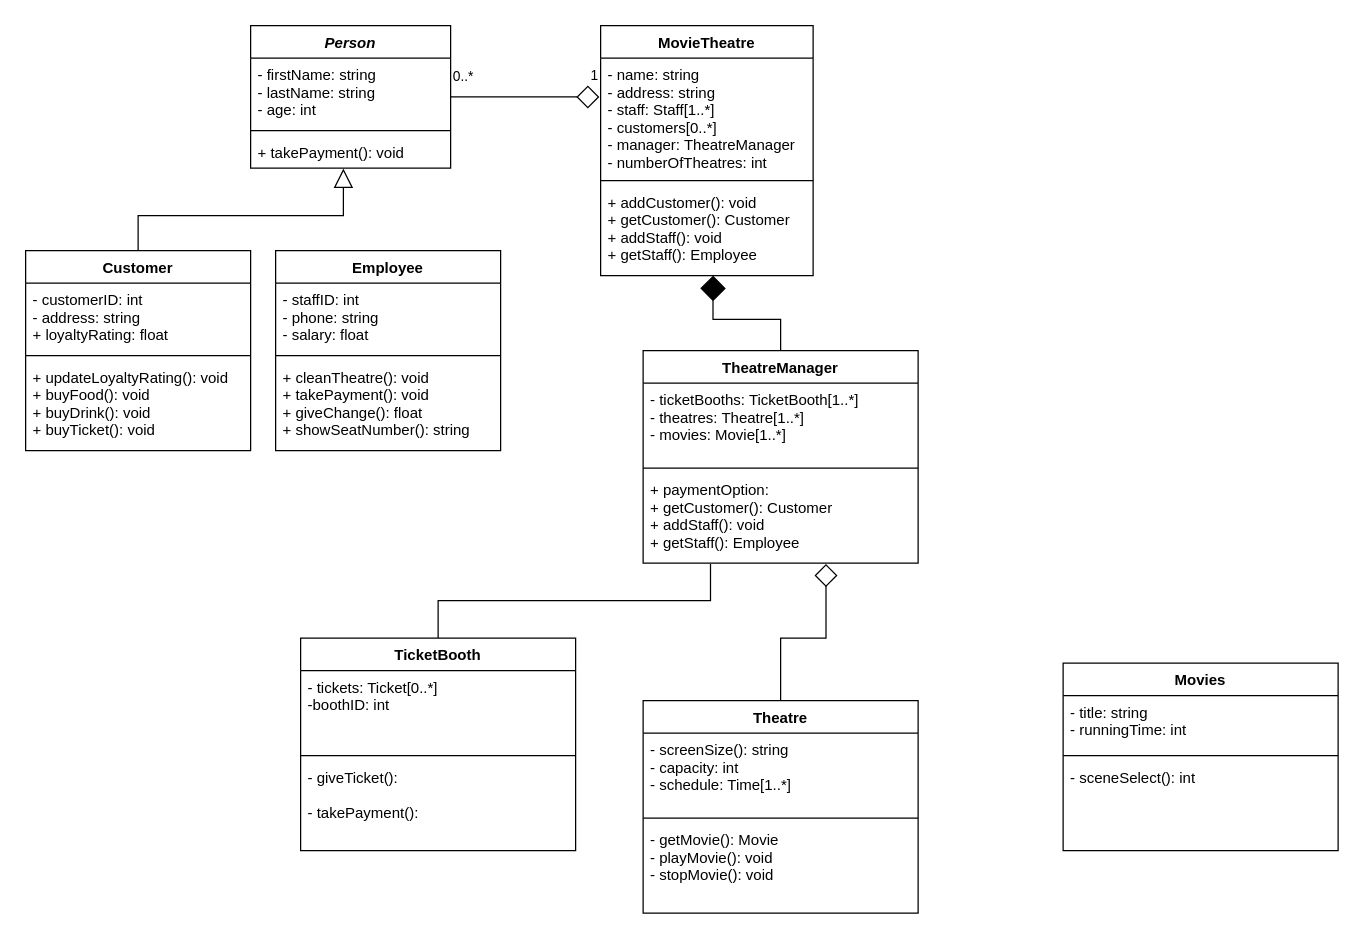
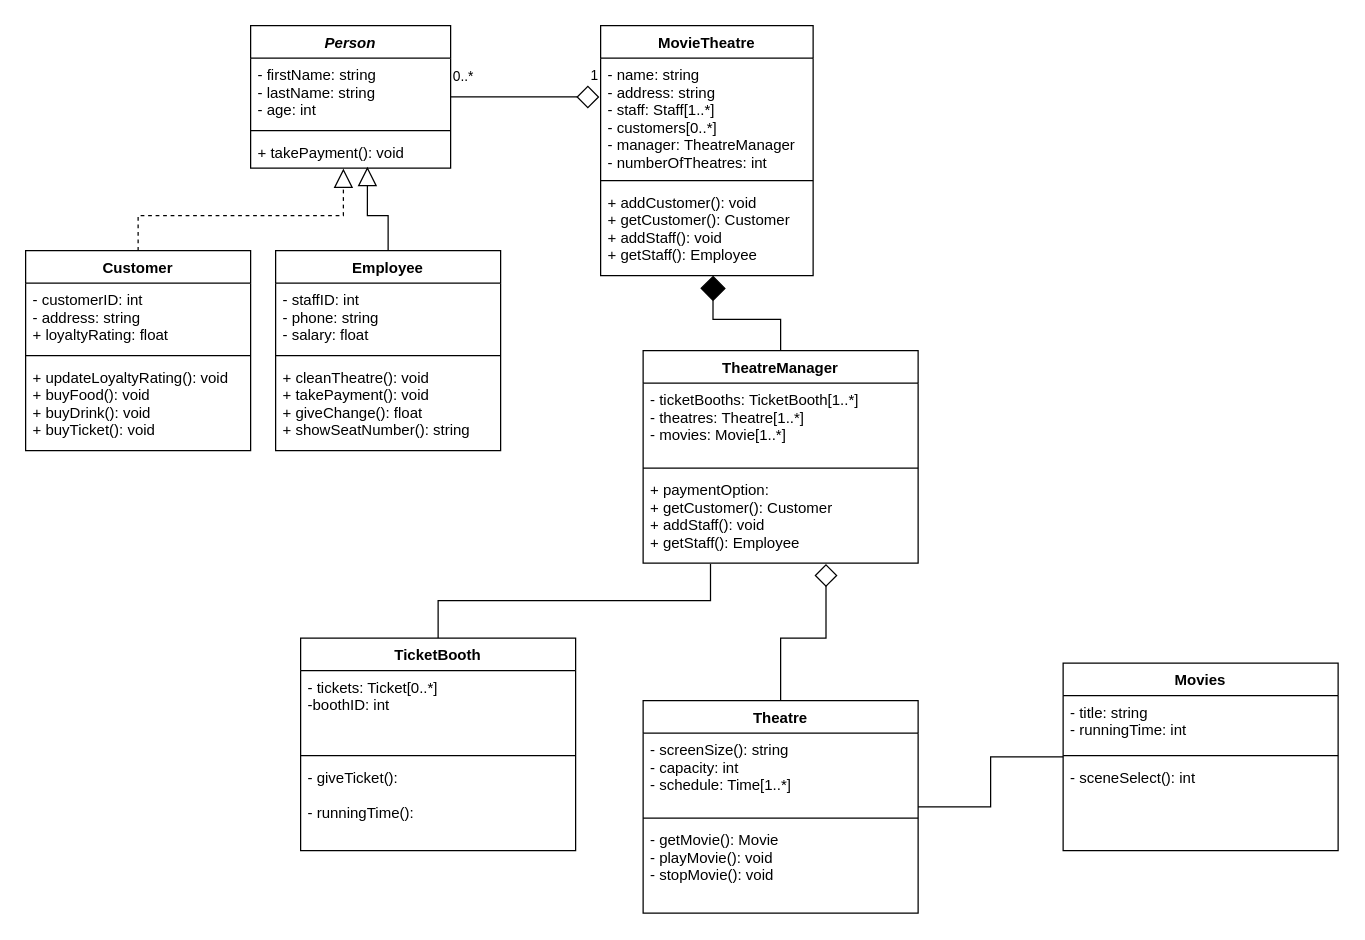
  <mxCell id="0" />
  <mxCell id="1" parent="0" />
  <mxCell id="2" style="edgeStyle=orthogonalEdgeStyle;rounded=0;orthogonalLoop=1;jettySize=auto;html=1;exitX=1;exitY=0.5;exitDx=0;exitDy=0;entryX=-0.006;entryY=0.331;entryDx=0;entryDy=0;entryPerimeter=0;startSize=10;endArrow=diamond;endFill=0;endSize=16;" edge="1" parent="1" source="5" target="20"><mxGeometry relative="1" as="geometry" /></mxCell>
  <mxCell id="3" value="0..*" style="edgeLabel;html=1;align=center;verticalAlign=middle;resizable=0;points=[];" vertex="1" connectable="0" parent="2"><mxGeometry x="-0.851" y="-1" relative="1" as="geometry"><mxPoint y="-18" as="offset" /></mxGeometry></mxCell>
  <mxCell id="4" value="1" style="edgeLabel;html=1;align=center;verticalAlign=middle;resizable=0;points=[];" vertex="1" connectable="0" parent="2"><mxGeometry x="0.858" y="-1" relative="1" as="geometry"><mxPoint x="3.94" y="-18.12" as="offset" /></mxGeometry></mxCell>
  <mxCell id="5" value="Person" style="swimlane;fontStyle=3;align=center;verticalAlign=top;childLayout=stackLayout;horizontal=1;startSize=26;horizontalStack=0;resizeParent=1;resizeParentMax=0;resizeLast=0;collapsible=1;marginBottom=0;" vertex="1" parent="1"><mxGeometry x="200" y="20" width="160" height="114" as="geometry" /></mxCell>
  <mxCell id="6" value="- firstName: string&#10;- lastName: string&#10;- age: int&#10;" style="text;strokeColor=none;fillColor=none;align=left;verticalAlign=top;spacingLeft=4;spacingRight=4;overflow=hidden;rotatable=0;points=[[0,0.5],[1,0.5]];portConstraint=eastwest;" vertex="1" parent="5"><mxGeometry y="26" width="160" height="54" as="geometry" /></mxCell>
  <mxCell id="7" value="" style="line;strokeWidth=1;fillColor=none;align=left;verticalAlign=middle;spacingTop=-1;spacingLeft=3;spacingRight=3;rotatable=0;labelPosition=right;points=[];portConstraint=eastwest;" vertex="1" parent="5"><mxGeometry y="80" width="160" height="8" as="geometry" /></mxCell>
  <mxCell id="8" value="+ takePayment(): void" style="text;strokeColor=none;fillColor=none;align=left;verticalAlign=top;spacingLeft=4;spacingRight=4;overflow=hidden;rotatable=0;points=[[0,0.5],[1,0.5]];portConstraint=eastwest;" vertex="1" parent="5"><mxGeometry y="88" width="160" height="26" as="geometry" /></mxCell>
- <mxCell id="9" style="edgeStyle=orthogonalEdgeStyle;rounded=0;orthogonalLoop=1;jettySize=auto;html=1;exitX=0.5;exitY=0;exitDx=0;exitDy=0;entryX=0.464;entryY=1.013;entryDx=0;entryDy=0;entryPerimeter=0;endArrow=block;endFill=0;startSize=10;endSize=13;" edge="1" parent="1" source="10" target="8"><mxGeometry relative="1" as="geometry" /></mxCell>
+ <mxCell id="9" style="edgeStyle=orthogonalEdgeStyle;rounded=0;orthogonalLoop=1;jettySize=auto;html=1;exitX=0.5;exitY=0;exitDx=0;exitDy=0;entryX=0.464;entryY=1.013;entryDx=0;entryDy=0;entryPerimeter=0;endArrow=block;endFill=0;startSize=10;endSize=13;dashed=1;" edge="1" parent="1" source="10" target="8"><mxGeometry relative="1" as="geometry" /></mxCell>
  <mxCell id="10" value="Customer" style="swimlane;fontStyle=1;align=center;verticalAlign=top;childLayout=stackLayout;horizontal=1;startSize=26;horizontalStack=0;resizeParent=1;resizeParentMax=0;resizeLast=0;collapsible=1;marginBottom=0;" vertex="1" parent="1"><mxGeometry x="20" y="200" width="180" height="160" as="geometry" /></mxCell>
  <mxCell id="11" value="- customerID: int&#10;- address: string&#10;+ loyaltyRating: float&#10;" style="text;strokeColor=none;fillColor=none;align=left;verticalAlign=top;spacingLeft=4;spacingRight=4;overflow=hidden;rotatable=0;points=[[0,0.5],[1,0.5]];portConstraint=eastwest;" vertex="1" parent="10"><mxGeometry y="26" width="180" height="54" as="geometry" /></mxCell>
  <mxCell id="12" value="" style="line;strokeWidth=1;fillColor=none;align=left;verticalAlign=middle;spacingTop=-1;spacingLeft=3;spacingRight=3;rotatable=0;labelPosition=right;points=[];portConstraint=eastwest;" vertex="1" parent="10"><mxGeometry y="80" width="180" height="8" as="geometry" /></mxCell>
  <mxCell id="13" value="+ updateLoyaltyRating(): void&#10;+ buyFood(): void&#10;+ buyDrink(): void&#10;+ buyTicket(): void&#10;" style="text;strokeColor=none;fillColor=none;align=left;verticalAlign=top;spacingLeft=4;spacingRight=4;overflow=hidden;rotatable=0;points=[[0,0.5],[1,0.5]];portConstraint=eastwest;" vertex="1" parent="10"><mxGeometry y="88" width="180" height="72" as="geometry" /></mxCell>
+ <mxCell id="14" style="edgeStyle=orthogonalEdgeStyle;rounded=0;orthogonalLoop=1;jettySize=auto;html=1;exitX=0.5;exitY=0;exitDx=0;exitDy=0;entryX=0.584;entryY=0.96;entryDx=0;entryDy=0;entryPerimeter=0;endArrow=block;endFill=0;startSize=10;endSize=13;" edge="1" parent="1" source="15" target="8"><mxGeometry relative="1" as="geometry" /></mxCell>
  <mxCell id="15" value="Employee" style="swimlane;fontStyle=1;align=center;verticalAlign=top;childLayout=stackLayout;horizontal=1;startSize=26;horizontalStack=0;resizeParent=1;resizeParentMax=0;resizeLast=0;collapsible=1;marginBottom=0;" vertex="1" parent="1"><mxGeometry x="220" y="200" width="180" height="160" as="geometry" /></mxCell>
  <mxCell id="16" value="- staffID: int&#10;- phone: string&#10;- salary: float&#10;" style="text;strokeColor=none;fillColor=none;align=left;verticalAlign=top;spacingLeft=4;spacingRight=4;overflow=hidden;rotatable=0;points=[[0,0.5],[1,0.5]];portConstraint=eastwest;" vertex="1" parent="15"><mxGeometry y="26" width="180" height="54" as="geometry" /></mxCell>
  <mxCell id="17" value="" style="line;strokeWidth=1;fillColor=none;align=left;verticalAlign=middle;spacingTop=-1;spacingLeft=3;spacingRight=3;rotatable=0;labelPosition=right;points=[];portConstraint=eastwest;" vertex="1" parent="15"><mxGeometry y="80" width="180" height="8" as="geometry" /></mxCell>
  <mxCell id="18" value="+ cleanTheatre(): void&#10;+ takePayment(): void&#10;+ giveChange(): float&#10;+ showSeatNumber(): string &#10;" style="text;strokeColor=none;fillColor=none;align=left;verticalAlign=top;spacingLeft=4;spacingRight=4;overflow=hidden;rotatable=0;points=[[0,0.5],[1,0.5]];portConstraint=eastwest;" vertex="1" parent="15"><mxGeometry y="88" width="180" height="72" as="geometry" /></mxCell>
  <mxCell id="19" value="MovieTheatre" style="swimlane;fontStyle=1;align=center;verticalAlign=top;childLayout=stackLayout;horizontal=1;startSize=26;horizontalStack=0;resizeParent=1;resizeParentMax=0;resizeLast=0;collapsible=1;marginBottom=0;" vertex="1" parent="1"><mxGeometry x="480" y="20" width="170" height="200" as="geometry" /></mxCell>
  <mxCell id="20" value="- name: string&#10;- address: string&#10;- staff: Staff[1..*]&#10;- customers[0..*]&#10;- manager: TheatreManager&#10;- numberOfTheatres: int&#10;&#10;&#10;" style="text;strokeColor=none;fillColor=none;align=left;verticalAlign=top;spacingLeft=4;spacingRight=4;overflow=hidden;rotatable=0;points=[[0,0.5],[1,0.5]];portConstraint=eastwest;" vertex="1" parent="19"><mxGeometry y="26" width="170" height="94" as="geometry" /></mxCell>
  <mxCell id="21" value="" style="line;strokeWidth=1;fillColor=none;align=left;verticalAlign=middle;spacingTop=-1;spacingLeft=3;spacingRight=3;rotatable=0;labelPosition=right;points=[];portConstraint=eastwest;" vertex="1" parent="19"><mxGeometry y="120" width="170" height="8" as="geometry" /></mxCell>
  <mxCell id="22" value="+ addCustomer(): void&#10;+ getCustomer(): Customer&#10;+ addStaff(): void&#10;+ getStaff(): Employee&#10;" style="text;strokeColor=none;fillColor=none;align=left;verticalAlign=top;spacingLeft=4;spacingRight=4;overflow=hidden;rotatable=0;points=[[0,0.5],[1,0.5]];portConstraint=eastwest;" vertex="1" parent="19"><mxGeometry y="128" width="170" height="72" as="geometry" /></mxCell>
  <mxCell id="23" style="edgeStyle=orthogonalEdgeStyle;rounded=0;orthogonalLoop=1;jettySize=auto;html=1;exitX=0.5;exitY=0;exitDx=0;exitDy=0;entryX=0.529;entryY=1;entryDx=0;entryDy=0;entryPerimeter=0;startSize=10;endArrow=diamond;endFill=1;endSize=18;" edge="1" parent="1" source="24" target="22"><mxGeometry relative="1" as="geometry" /></mxCell>
  <mxCell id="24" value="TheatreManager" style="swimlane;fontStyle=1;align=center;verticalAlign=top;childLayout=stackLayout;horizontal=1;startSize=26;horizontalStack=0;resizeParent=1;resizeParentMax=0;resizeLast=0;collapsible=1;marginBottom=0;" vertex="1" parent="1"><mxGeometry x="514" y="280" width="220" height="170" as="geometry" /></mxCell>
  <mxCell id="25" value="- ticketBooths: TicketBooth[1..*]&#10;- theatres: Theatre[1..*]&#10;- movies: Movie[1..*]&#10;" style="text;strokeColor=none;fillColor=none;align=left;verticalAlign=top;spacingLeft=4;spacingRight=4;overflow=hidden;rotatable=0;points=[[0,0.5],[1,0.5]];portConstraint=eastwest;" vertex="1" parent="24"><mxGeometry y="26" width="220" height="64" as="geometry" /></mxCell>
  <mxCell id="26" value="" style="line;strokeWidth=1;fillColor=none;align=left;verticalAlign=middle;spacingTop=-1;spacingLeft=3;spacingRight=3;rotatable=0;labelPosition=right;points=[];portConstraint=eastwest;" vertex="1" parent="24"><mxGeometry y="90" width="220" height="8" as="geometry" /></mxCell>
  <mxCell id="27" value="+ paymentOption: &#10;+ getCustomer(): Customer&#10;+ addStaff(): void&#10;+ getStaff(): Employee&#10;" style="text;strokeColor=none;fillColor=none;align=left;verticalAlign=top;spacingLeft=4;spacingRight=4;overflow=hidden;rotatable=0;points=[[0,0.5],[1,0.5]];portConstraint=eastwest;" vertex="1" parent="24"><mxGeometry y="98" width="220" height="72" as="geometry" /></mxCell>
  <mxCell id="28" style="edgeStyle=orthogonalEdgeStyle;rounded=0;orthogonalLoop=1;jettySize=auto;html=1;exitX=0.5;exitY=0;exitDx=0;exitDy=0;entryX=0.245;entryY=1.009;entryDx=0;entryDy=0;entryPerimeter=0;startSize=10;endArrow=none;endFill=0;endSize=16;" edge="1" parent="1" source="29" target="27"><mxGeometry relative="1" as="geometry" /></mxCell>
  <mxCell id="29" value="TicketBooth" style="swimlane;fontStyle=1;align=center;verticalAlign=top;childLayout=stackLayout;horizontal=1;startSize=26;horizontalStack=0;resizeParent=1;resizeParentMax=0;resizeLast=0;collapsible=1;marginBottom=0;" vertex="1" parent="1"><mxGeometry x="240" y="510" width="220" height="170" as="geometry" /></mxCell>
  <mxCell id="30" value="- tickets: Ticket[0..*]&#10;-boothID: int&#10;" style="text;strokeColor=none;fillColor=none;align=left;verticalAlign=top;spacingLeft=4;spacingRight=4;overflow=hidden;rotatable=0;points=[[0,0.5],[1,0.5]];portConstraint=eastwest;" vertex="1" parent="29"><mxGeometry y="26" width="220" height="64" as="geometry" /></mxCell>
  <mxCell id="31" value="" style="line;strokeWidth=1;fillColor=none;align=left;verticalAlign=middle;spacingTop=-1;spacingLeft=3;spacingRight=3;rotatable=0;labelPosition=right;points=[];portConstraint=eastwest;" vertex="1" parent="29"><mxGeometry y="90" width="220" height="8" as="geometry" /></mxCell>
- <mxCell id="32" value="- giveTicket(): &#10;&#10;- takePayment():&#10;" style="text;strokeColor=none;fillColor=none;align=left;verticalAlign=top;spacingLeft=4;spacingRight=4;overflow=hidden;rotatable=0;points=[[0,0.5],[1,0.5]];portConstraint=eastwest;" vertex="1" parent="29"><mxGeometry y="98" width="220" height="72" as="geometry" /></mxCell>
+ <mxCell id="32" value="- giveTicket(): &#10;&#10;- runningTime():&#10;" style="text;strokeColor=none;fillColor=none;align=left;verticalAlign=top;spacingLeft=4;spacingRight=4;overflow=hidden;rotatable=0;points=[[0,0.5],[1,0.5]];portConstraint=eastwest;" vertex="1" parent="29"><mxGeometry y="98" width="220" height="72" as="geometry" /></mxCell>
  <mxCell id="33" style="edgeStyle=orthogonalEdgeStyle;rounded=0;orthogonalLoop=1;jettySize=auto;html=1;exitX=0.5;exitY=0;exitDx=0;exitDy=0;entryX=0.665;entryY=1.009;entryDx=0;entryDy=0;entryPerimeter=0;startSize=10;endArrow=diamond;endFill=0;endSize=16;" edge="1" parent="1" source="34" target="27"><mxGeometry relative="1" as="geometry" /></mxCell>
  <mxCell id="34" value="Theatre" style="swimlane;fontStyle=1;align=center;verticalAlign=top;childLayout=stackLayout;horizontal=1;startSize=26;horizontalStack=0;resizeParent=1;resizeParentMax=0;resizeLast=0;collapsible=1;marginBottom=0;" vertex="1" parent="1"><mxGeometry x="514" y="560" width="220" height="170" as="geometry" /></mxCell>
  <mxCell id="35" value="- screenSize(): string&#10;- capacity: int&#10;- schedule: Time[1..*]" style="text;strokeColor=none;fillColor=none;align=left;verticalAlign=top;spacingLeft=4;spacingRight=4;overflow=hidden;rotatable=0;points=[[0,0.5],[1,0.5]];portConstraint=eastwest;" vertex="1" parent="34"><mxGeometry y="26" width="220" height="64" as="geometry" /></mxCell>
  <mxCell id="36" value="" style="line;strokeWidth=1;fillColor=none;align=left;verticalAlign=middle;spacingTop=-1;spacingLeft=3;spacingRight=3;rotatable=0;labelPosition=right;points=[];portConstraint=eastwest;" vertex="1" parent="34"><mxGeometry y="90" width="220" height="8" as="geometry" /></mxCell>
  <mxCell id="37" value="- getMovie(): Movie&#10;- playMovie(): void&#10;- stopMovie(): void&#10;" style="text;strokeColor=none;fillColor=none;align=left;verticalAlign=top;spacingLeft=4;spacingRight=4;overflow=hidden;rotatable=0;points=[[0,0.5],[1,0.5]];portConstraint=eastwest;" vertex="1" parent="34"><mxGeometry y="98" width="220" height="72" as="geometry" /></mxCell>
+ <mxCell id="38" style="edgeStyle=orthogonalEdgeStyle;rounded=0;orthogonalLoop=1;jettySize=auto;html=1;exitX=0;exitY=0.5;exitDx=0;exitDy=0;entryX=1;entryY=0.5;entryDx=0;entryDy=0;startSize=10;endArrow=none;endFill=0;endSize=16;" edge="1" parent="1" source="39" target="34"><mxGeometry relative="1" as="geometry" /></mxCell>
  <mxCell id="39" value="Movies" style="swimlane;fontStyle=1;align=center;verticalAlign=top;childLayout=stackLayout;horizontal=1;startSize=26;horizontalStack=0;resizeParent=1;resizeParentMax=0;resizeLast=0;collapsible=1;marginBottom=0;" vertex="1" parent="1"><mxGeometry x="850" y="530" width="220" height="150" as="geometry" /></mxCell>
  <mxCell id="40" value="- title: string&#10;- runningTime: int" style="text;strokeColor=none;fillColor=none;align=left;verticalAlign=top;spacingLeft=4;spacingRight=4;overflow=hidden;rotatable=0;points=[[0,0.5],[1,0.5]];portConstraint=eastwest;" vertex="1" parent="39"><mxGeometry y="26" width="220" height="44" as="geometry" /></mxCell>
  <mxCell id="41" value="" style="line;strokeWidth=1;fillColor=none;align=left;verticalAlign=middle;spacingTop=-1;spacingLeft=3;spacingRight=3;rotatable=0;labelPosition=right;points=[];portConstraint=eastwest;" vertex="1" parent="39"><mxGeometry y="70" width="220" height="8" as="geometry" /></mxCell>
  <mxCell id="42" value="- sceneSelect(): int" style="text;strokeColor=none;fillColor=none;align=left;verticalAlign=top;spacingLeft=4;spacingRight=4;overflow=hidden;rotatable=0;points=[[0,0.5],[1,0.5]];portConstraint=eastwest;" vertex="1" parent="39"><mxGeometry y="78" width="220" height="72" as="geometry" /></mxCell>
